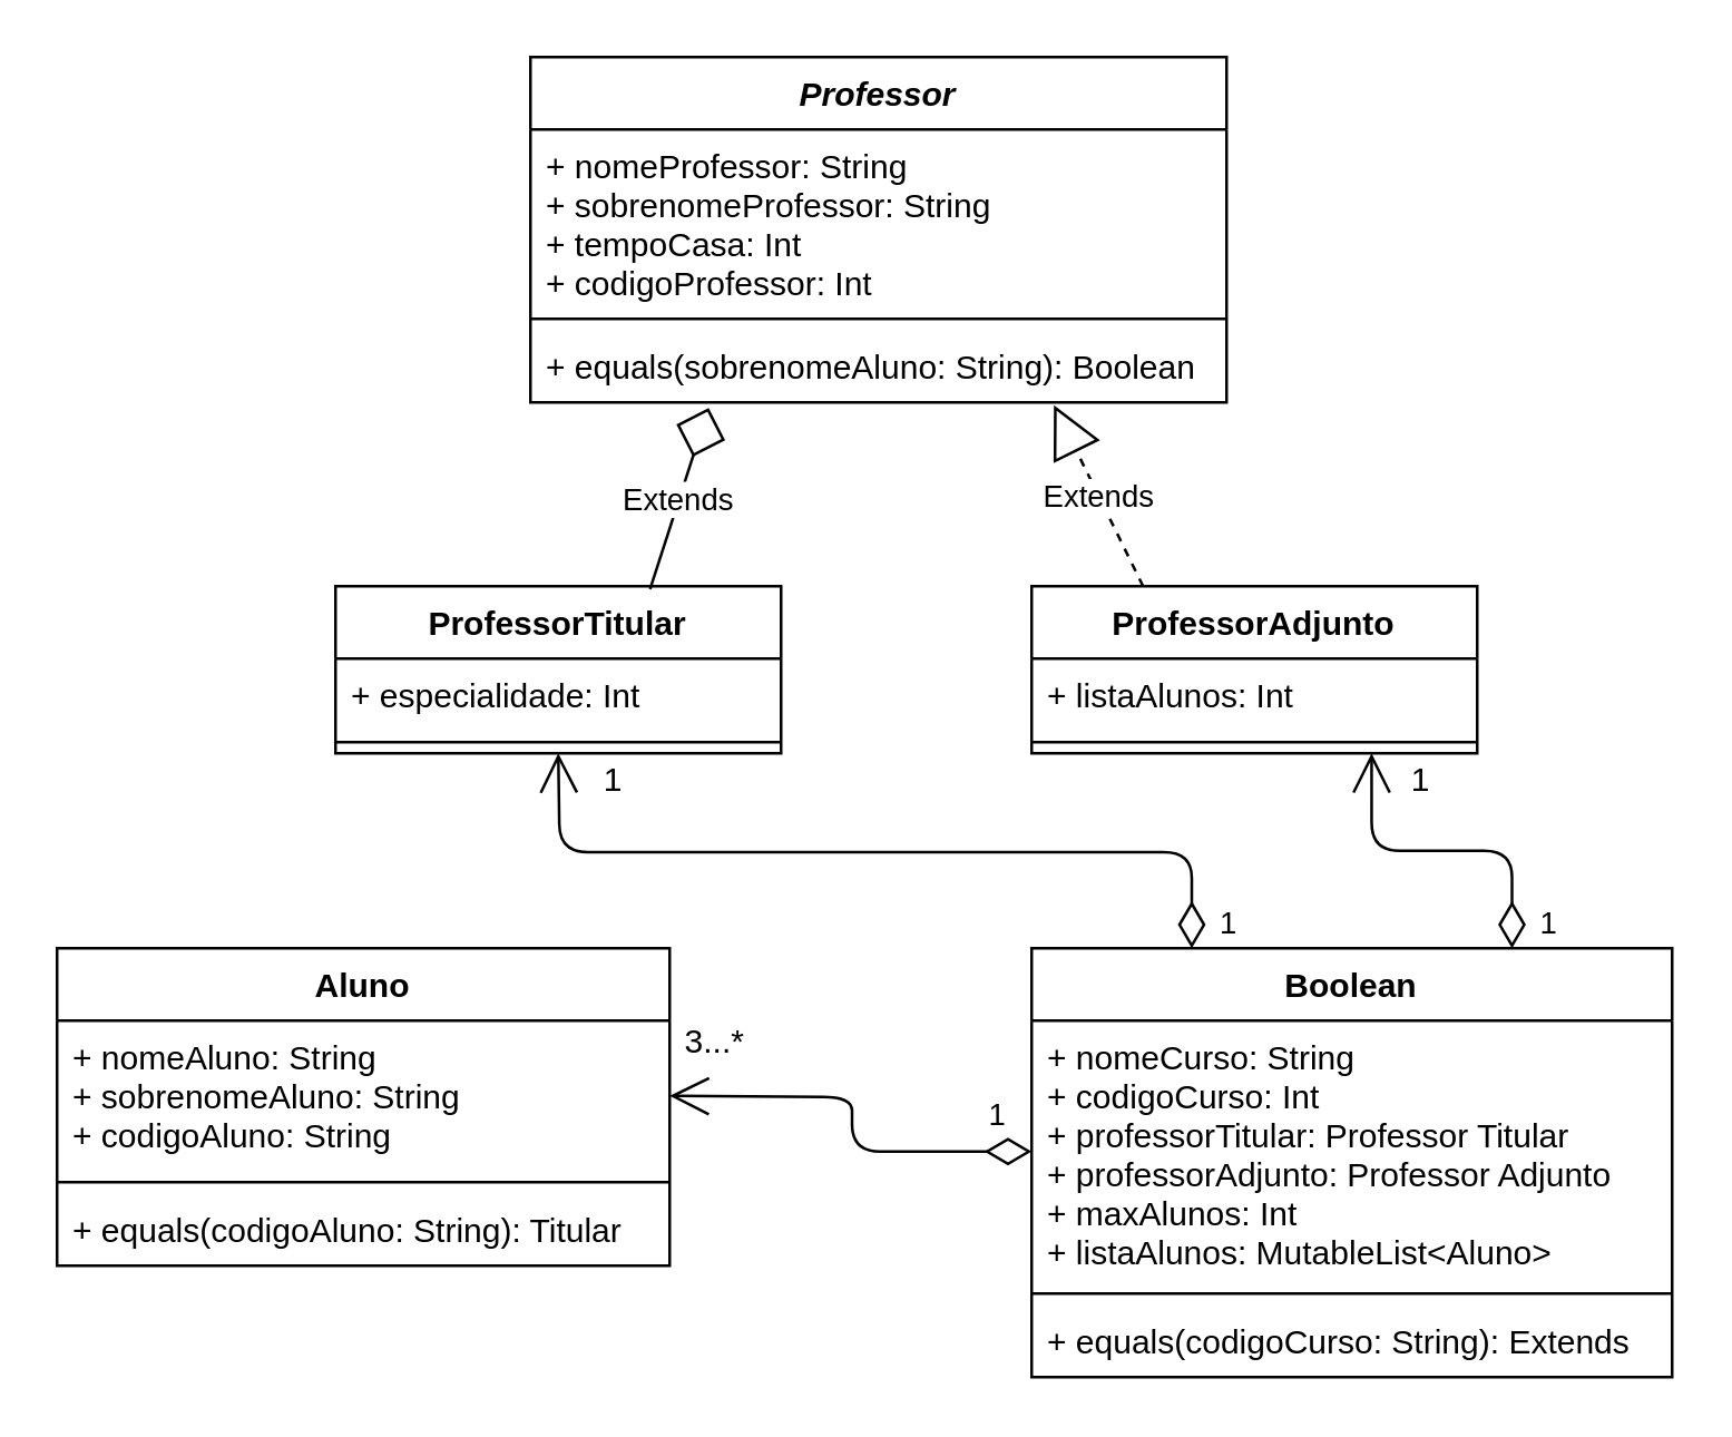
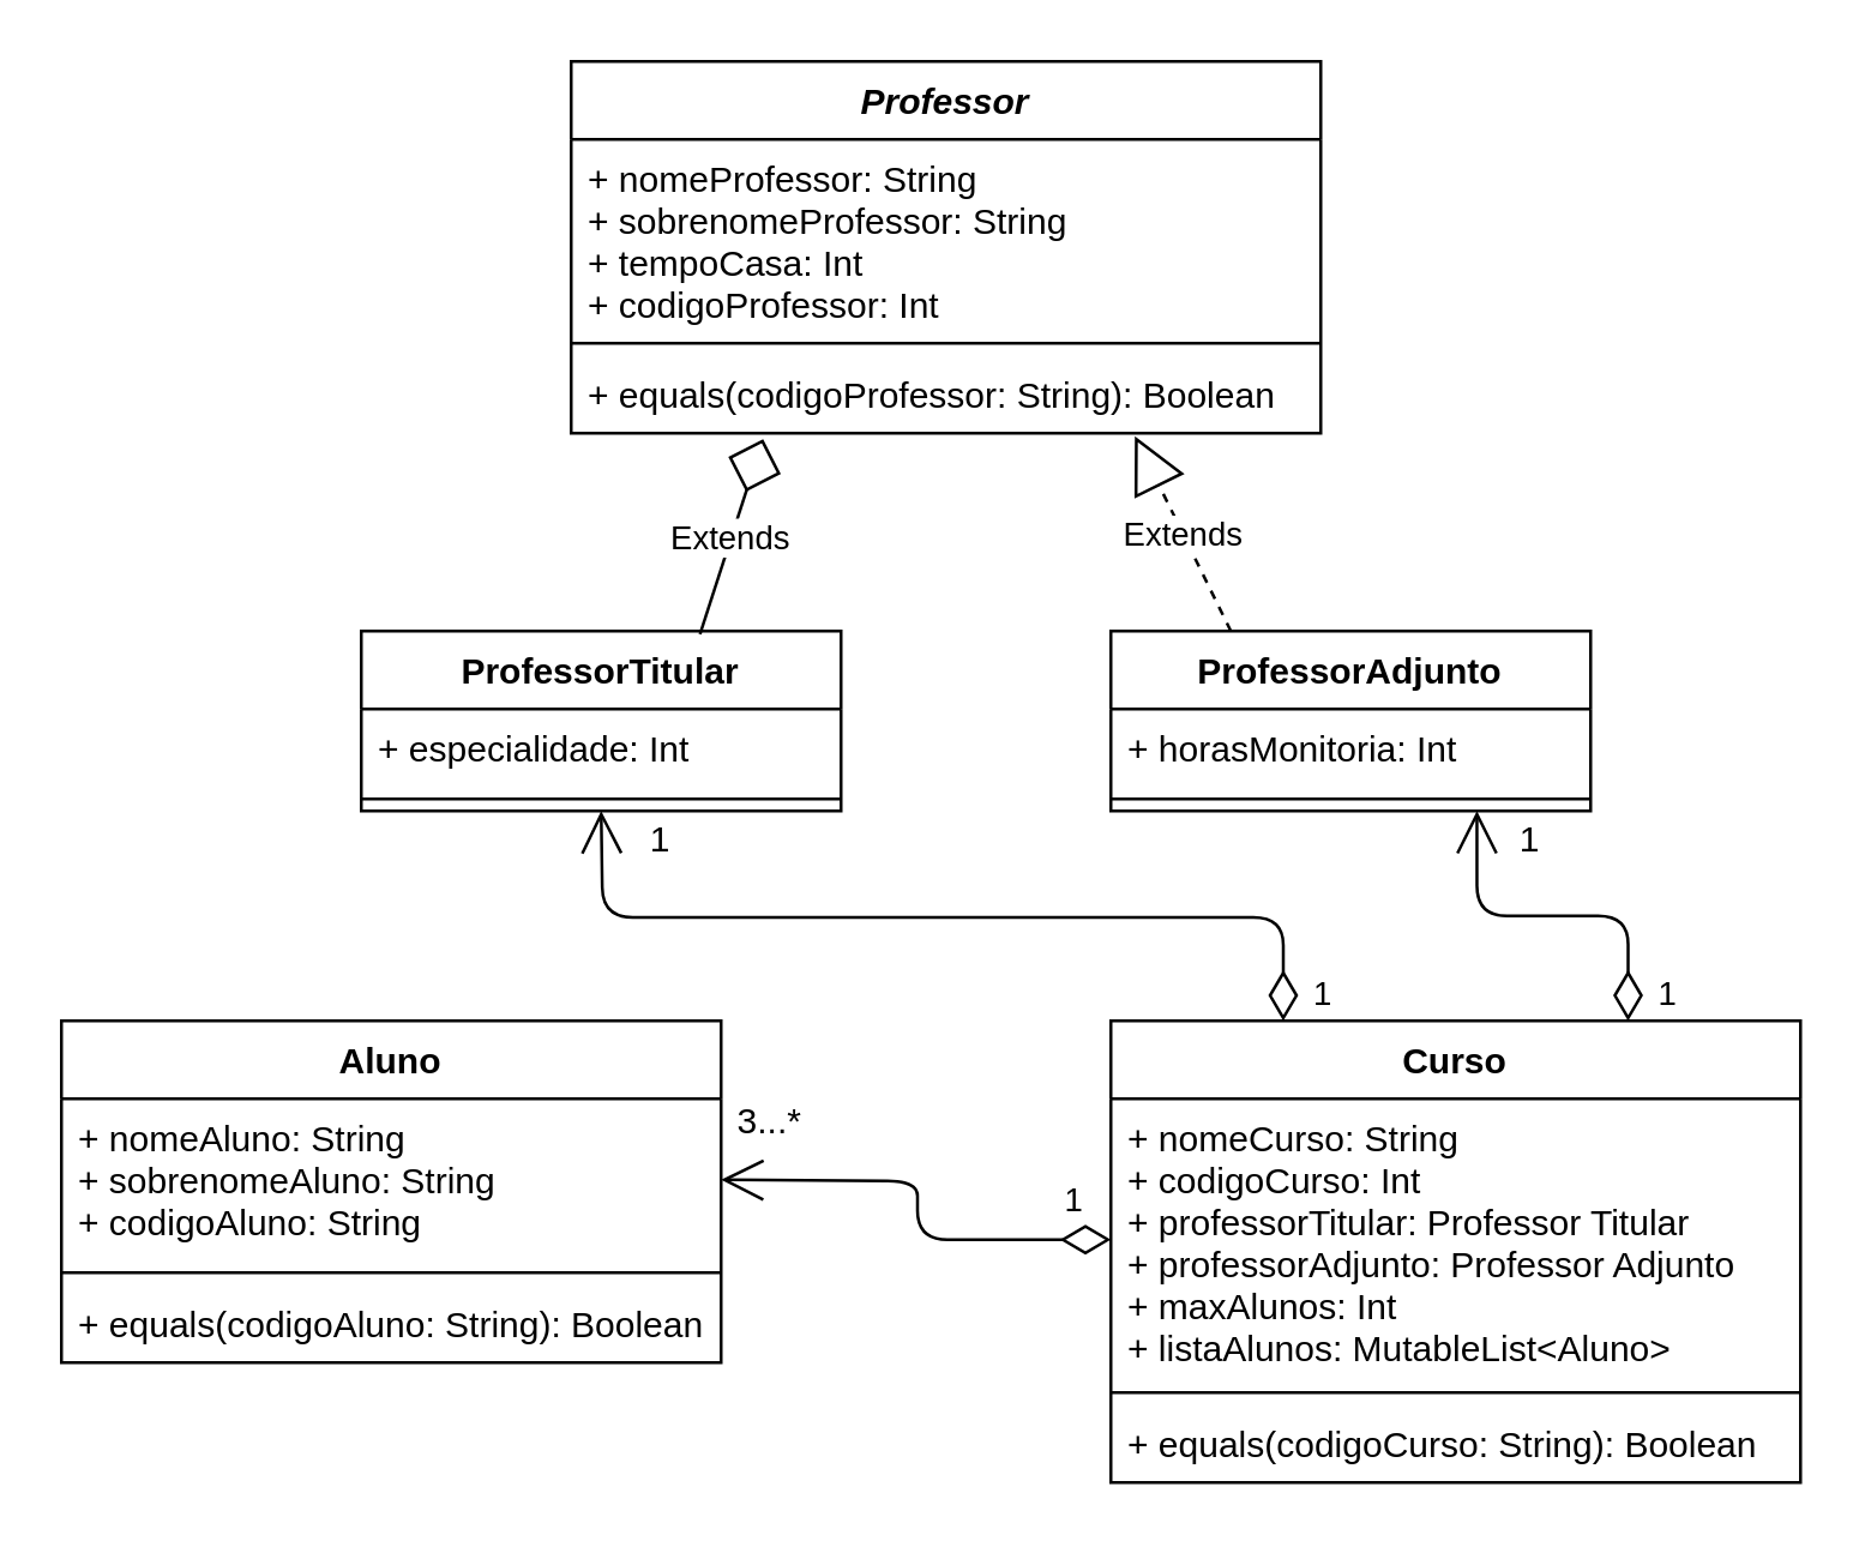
  <mxCell id="0" />
  <mxCell id="1" parent="0" />
  <mxCell id="2" value="ProfessorTitular" style="swimlane;fontStyle=1;align=center;verticalAlign=top;childLayout=stackLayout;horizontal=1;startSize=26;horizontalStack=0;resizeParent=1;resizeParentMax=0;resizeLast=0;collapsible=1;marginBottom=0;" vertex="1" parent="1"><mxGeometry x="120" y="210" width="160" height="60" as="geometry" /></mxCell>
  <mxCell id="3" value="+ especialidade: Int" style="text;strokeColor=none;fillColor=none;align=left;verticalAlign=top;spacingLeft=4;spacingRight=4;overflow=hidden;rotatable=0;points=[[0,0.5],[1,0.5]];portConstraint=eastwest;" vertex="1" parent="2"><mxGeometry y="26" width="160" height="26" as="geometry" /></mxCell>
  <mxCell id="4" value="" style="line;strokeWidth=1;fillColor=none;align=left;verticalAlign=middle;spacingTop=-1;spacingLeft=3;spacingRight=3;rotatable=0;labelPosition=right;points=[];portConstraint=eastwest;" vertex="1" parent="2"><mxGeometry y="52" width="160" height="8" as="geometry" /></mxCell>
  <mxCell id="5" value="ProfessorAdjunto" style="swimlane;fontStyle=1;align=center;verticalAlign=top;childLayout=stackLayout;horizontal=1;startSize=26;horizontalStack=0;resizeParent=1;resizeParentMax=0;resizeLast=0;collapsible=1;marginBottom=0;" vertex="1" parent="1"><mxGeometry x="370" y="210" width="160" height="60" as="geometry" /></mxCell>
- <mxCell id="6" value="+ listaAlunos: Int" style="text;strokeColor=none;fillColor=none;align=left;verticalAlign=top;spacingLeft=4;spacingRight=4;overflow=hidden;rotatable=0;points=[[0,0.5],[1,0.5]];portConstraint=eastwest;" vertex="1" parent="5"><mxGeometry y="26" width="160" height="26" as="geometry" /></mxCell>
+ <mxCell id="6" value="+ horasMonitoria: Int" style="text;strokeColor=none;fillColor=none;align=left;verticalAlign=top;spacingLeft=4;spacingRight=4;overflow=hidden;rotatable=0;points=[[0,0.5],[1,0.5]];portConstraint=eastwest;" vertex="1" parent="5"><mxGeometry y="26" width="160" height="26" as="geometry" /></mxCell>
  <mxCell id="7" value="" style="line;strokeWidth=1;fillColor=none;align=left;verticalAlign=middle;spacingTop=-1;spacingLeft=3;spacingRight=3;rotatable=0;labelPosition=right;points=[];portConstraint=eastwest;" vertex="1" parent="5"><mxGeometry y="52" width="160" height="8" as="geometry" /></mxCell>
  <mxCell id="8" value="Professor" style="swimlane;fontStyle=3;align=center;verticalAlign=top;childLayout=stackLayout;horizontal=1;startSize=26;horizontalStack=0;resizeParent=1;resizeParentMax=0;resizeLast=0;collapsible=1;marginBottom=0;" vertex="1" parent="1"><mxGeometry x="190" y="20" width="250" height="124" as="geometry" /></mxCell>
  <mxCell id="9" value="+ nomeProfessor: String&#10;+ sobrenomeProfessor: String&#10;+ tempoCasa: Int&#10;+ codigoProfessor: Int" style="text;strokeColor=none;fillColor=none;align=left;verticalAlign=top;spacingLeft=4;spacingRight=4;overflow=hidden;rotatable=0;points=[[0,0.5],[1,0.5]];portConstraint=eastwest;" vertex="1" parent="8"><mxGeometry y="26" width="250" height="64" as="geometry" /></mxCell>
  <mxCell id="10" value="" style="line;strokeWidth=1;fillColor=none;align=left;verticalAlign=middle;spacingTop=-1;spacingLeft=3;spacingRight=3;rotatable=0;labelPosition=right;points=[];portConstraint=eastwest;" vertex="1" parent="8"><mxGeometry y="90" width="250" height="8" as="geometry" /></mxCell>
- <mxCell id="11" value="+ equals(sobrenomeAluno: String): Boolean" style="text;strokeColor=none;fillColor=none;align=left;verticalAlign=top;spacingLeft=4;spacingRight=4;overflow=hidden;rotatable=0;points=[[0,0.5],[1,0.5]];portConstraint=eastwest;" vertex="1" parent="8"><mxGeometry y="98" width="250" height="26" as="geometry" /></mxCell>
+ <mxCell id="11" value="+ equals(codigoProfessor: String): Boolean" style="text;strokeColor=none;fillColor=none;align=left;verticalAlign=top;spacingLeft=4;spacingRight=4;overflow=hidden;rotatable=0;points=[[0,0.5],[1,0.5]];portConstraint=eastwest;" vertex="1" parent="8"><mxGeometry y="98" width="250" height="26" as="geometry" /></mxCell>
  <mxCell id="12" value="Extends" style="endArrow=diamond;endSize=16;endFill=0;html=1;exitX=0.706;exitY=0.017;exitDx=0;exitDy=0;entryX=0.256;entryY=1.077;entryDx=0;entryDy=0;entryPerimeter=0;exitPerimeter=0;" edge="1" parent="1" source="2" target="11"><mxGeometry width="160" relative="1" as="geometry"><mxPoint x="235" y="180" as="sourcePoint" /><mxPoint x="395" y="180" as="targetPoint" /></mxGeometry></mxCell>
  <mxCell id="13" value="Extends" style="endArrow=block;endSize=16;endFill=0;html=1;exitX=0.25;exitY=0;exitDx=0;exitDy=0;entryX=0.752;entryY=1.038;entryDx=0;entryDy=0;entryPerimeter=0;dashed=1;" edge="1" parent="1" source="5" target="11"><mxGeometry width="160" relative="1" as="geometry"><mxPoint x="210" y="220" as="sourcePoint" /><mxPoint x="264" y="156.002" as="targetPoint" /></mxGeometry></mxCell>
- <mxCell id="14" value="Boolean" style="swimlane;fontStyle=1;align=center;verticalAlign=top;childLayout=stackLayout;horizontal=1;startSize=26;horizontalStack=0;resizeParent=1;resizeParentMax=0;resizeLast=0;collapsible=1;marginBottom=0;" vertex="1" parent="1"><mxGeometry x="370" y="340" width="230" height="154" as="geometry" /></mxCell>
+ <mxCell id="14" value="Curso" style="swimlane;fontStyle=1;align=center;verticalAlign=top;childLayout=stackLayout;horizontal=1;startSize=26;horizontalStack=0;resizeParent=1;resizeParentMax=0;resizeLast=0;collapsible=1;marginBottom=0;" vertex="1" parent="1"><mxGeometry x="370" y="340" width="230" height="154" as="geometry" /></mxCell>
  <mxCell id="15" value="+ nomeCurso: String&#10;+ codigoCurso: Int&#10;+ professorTitular: Professor Titular&#10;+ professorAdjunto: Professor Adjunto&#10;+ maxAlunos: Int&#10;+ listaAlunos: MutableList&lt;Aluno&gt;" style="text;strokeColor=none;fillColor=none;align=left;verticalAlign=top;spacingLeft=4;spacingRight=4;overflow=hidden;rotatable=0;points=[[0,0.5],[1,0.5]];portConstraint=eastwest;" vertex="1" parent="14"><mxGeometry y="26" width="230" height="94" as="geometry" /></mxCell>
  <mxCell id="16" value="" style="line;strokeWidth=1;fillColor=none;align=left;verticalAlign=middle;spacingTop=-1;spacingLeft=3;spacingRight=3;rotatable=0;labelPosition=right;points=[];portConstraint=eastwest;" vertex="1" parent="14"><mxGeometry y="120" width="230" height="8" as="geometry" /></mxCell>
- <mxCell id="17" value="+ equals(codigoCurso: String): Extends" style="text;strokeColor=none;fillColor=none;align=left;verticalAlign=top;spacingLeft=4;spacingRight=4;overflow=hidden;rotatable=0;points=[[0,0.5],[1,0.5]];portConstraint=eastwest;" vertex="1" parent="14"><mxGeometry y="128" width="230" height="26" as="geometry" /></mxCell>
+ <mxCell id="17" value="+ equals(codigoCurso: String): Boolean" style="text;strokeColor=none;fillColor=none;align=left;verticalAlign=top;spacingLeft=4;spacingRight=4;overflow=hidden;rotatable=0;points=[[0,0.5],[1,0.5]];portConstraint=eastwest;" vertex="1" parent="14"><mxGeometry y="128" width="230" height="26" as="geometry" /></mxCell>
  <mxCell id="18" value="Aluno" style="swimlane;fontStyle=1;align=center;verticalAlign=top;childLayout=stackLayout;horizontal=1;startSize=26;horizontalStack=0;resizeParent=1;resizeParentMax=0;resizeLast=0;collapsible=1;marginBottom=0;" vertex="1" parent="1"><mxGeometry x="20" y="340" width="220" height="114" as="geometry" /></mxCell>
  <mxCell id="19" value="+ nomeAluno: String&#10;+ sobrenomeAluno: String&#10;+ codigoAluno: String" style="text;strokeColor=none;fillColor=none;align=left;verticalAlign=top;spacingLeft=4;spacingRight=4;overflow=hidden;rotatable=0;points=[[0,0.5],[1,0.5]];portConstraint=eastwest;" vertex="1" parent="18"><mxGeometry y="26" width="220" height="54" as="geometry" /></mxCell>
  <mxCell id="20" value="" style="line;strokeWidth=1;fillColor=none;align=left;verticalAlign=middle;spacingTop=-1;spacingLeft=3;spacingRight=3;rotatable=0;labelPosition=right;points=[];portConstraint=eastwest;" vertex="1" parent="18"><mxGeometry y="80" width="220" height="8" as="geometry" /></mxCell>
- <mxCell id="21" value="+ equals(codigoAluno: String): Titular" style="text;strokeColor=none;fillColor=none;align=left;verticalAlign=top;spacingLeft=4;spacingRight=4;overflow=hidden;rotatable=0;points=[[0,0.5],[1,0.5]];portConstraint=eastwest;" vertex="1" parent="18"><mxGeometry y="88" width="220" height="26" as="geometry" /></mxCell>
+ <mxCell id="21" value="+ equals(codigoAluno: String): Boolean" style="text;strokeColor=none;fillColor=none;align=left;verticalAlign=top;spacingLeft=4;spacingRight=4;overflow=hidden;rotatable=0;points=[[0,0.5],[1,0.5]];portConstraint=eastwest;" vertex="1" parent="18"><mxGeometry y="88" width="220" height="26" as="geometry" /></mxCell>
  <mxCell id="22" value="1" style="endArrow=open;html=1;endSize=12;startArrow=diamondThin;startSize=14;startFill=0;edgeStyle=orthogonalEdgeStyle;align=left;verticalAlign=bottom;exitX=0.25;exitY=0;exitDx=0;exitDy=0;" edge="1" parent="1" source="14"><mxGeometry x="-1" y="-7" relative="1" as="geometry"><mxPoint x="380" y="350" as="sourcePoint" /><mxPoint x="200" y="270" as="targetPoint" /><mxPoint x="1" as="offset" /></mxGeometry></mxCell>
  <mxCell id="23" value="1" style="endArrow=open;html=1;endSize=12;startArrow=diamondThin;startSize=14;startFill=0;edgeStyle=orthogonalEdgeStyle;align=left;verticalAlign=bottom;exitX=0.75;exitY=0;exitDx=0;exitDy=0;entryX=0.763;entryY=1;entryDx=0;entryDy=0;entryPerimeter=0;" edge="1" parent="1" source="14" target="7"><mxGeometry x="-0.419" y="36" relative="1" as="geometry"><mxPoint x="437.5" y="350" as="sourcePoint" /><mxPoint x="485" y="280" as="targetPoint" /><mxPoint x="8" y="-1" as="offset" /></mxGeometry></mxCell>
  <mxCell id="24" value="1" style="text;html=1;strokeColor=none;fillColor=none;align=center;verticalAlign=middle;whiteSpace=wrap;rounded=0;" vertex="1" parent="1"><mxGeometry x="210" y="270" width="20" height="20" as="geometry" /></mxCell>
  <mxCell id="25" value="1" style="text;html=1;strokeColor=none;fillColor=none;align=center;verticalAlign=middle;whiteSpace=wrap;rounded=0;" vertex="1" parent="1"><mxGeometry x="500" y="270" width="20" height="20" as="geometry" /></mxCell>
  <mxCell id="26" value="1" style="endArrow=open;html=1;endSize=12;startArrow=diamondThin;startSize=14;startFill=0;edgeStyle=orthogonalEdgeStyle;align=left;verticalAlign=bottom;exitX=0;exitY=0.5;exitDx=0;exitDy=0;" edge="1" parent="1" source="15"><mxGeometry x="-0.769" y="-4" relative="1" as="geometry"><mxPoint x="437.5" y="350" as="sourcePoint" /><mxPoint x="240" y="393" as="targetPoint" /><mxPoint as="offset" /></mxGeometry></mxCell>
  <mxCell id="27" value="3...*" style="text;html=1;strokeColor=none;fillColor=none;align=center;verticalAlign=middle;whiteSpace=wrap;rounded=0;" vertex="1" parent="1"><mxGeometry x="243" y="364" width="27" height="20" as="geometry" /></mxCell>
